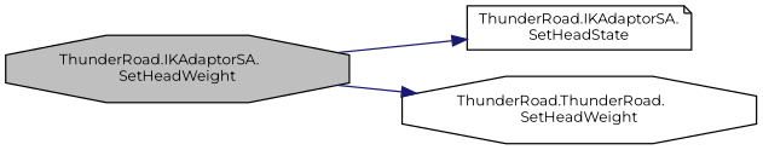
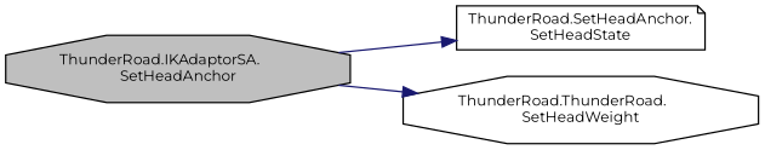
  digraph {
    fontname=Montserrat
    rankdir=LR
    node [color=black fillcolor=white fontname=Montserrat fontsize=10 shape=octagon style=filled]
    edge [color=midnightblue fontname=Montserrat fontsize=10 labelfontname=Helvetica labelfontsize=10 style=solid]
-   n1 [fillcolor=grey75 fontcolor=black height=0.2 label="ThunderRoad.IKAdaptorSA.\lSetHeadWeight" width=0.4]
-   n2 [height=0.2 label="ThunderRoad.IKAdaptorSA.\lSetHeadState" shape=note width=0.4]
+   n1 [fillcolor=grey75 fontcolor=black height=0.2 label="ThunderRoad.IKAdaptorSA.\lSetHeadAnchor" width=0.4]
+   n2 [height=0.2 label="ThunderRoad.SetHeadAnchor.\lSetHeadState" shape=note width=0.4]
    n3 [height=0.2 label="ThunderRoad.ThunderRoad.\lSetHeadWeight" width=0.4]
    n1 -> n2
    n1 -> n3
  }
